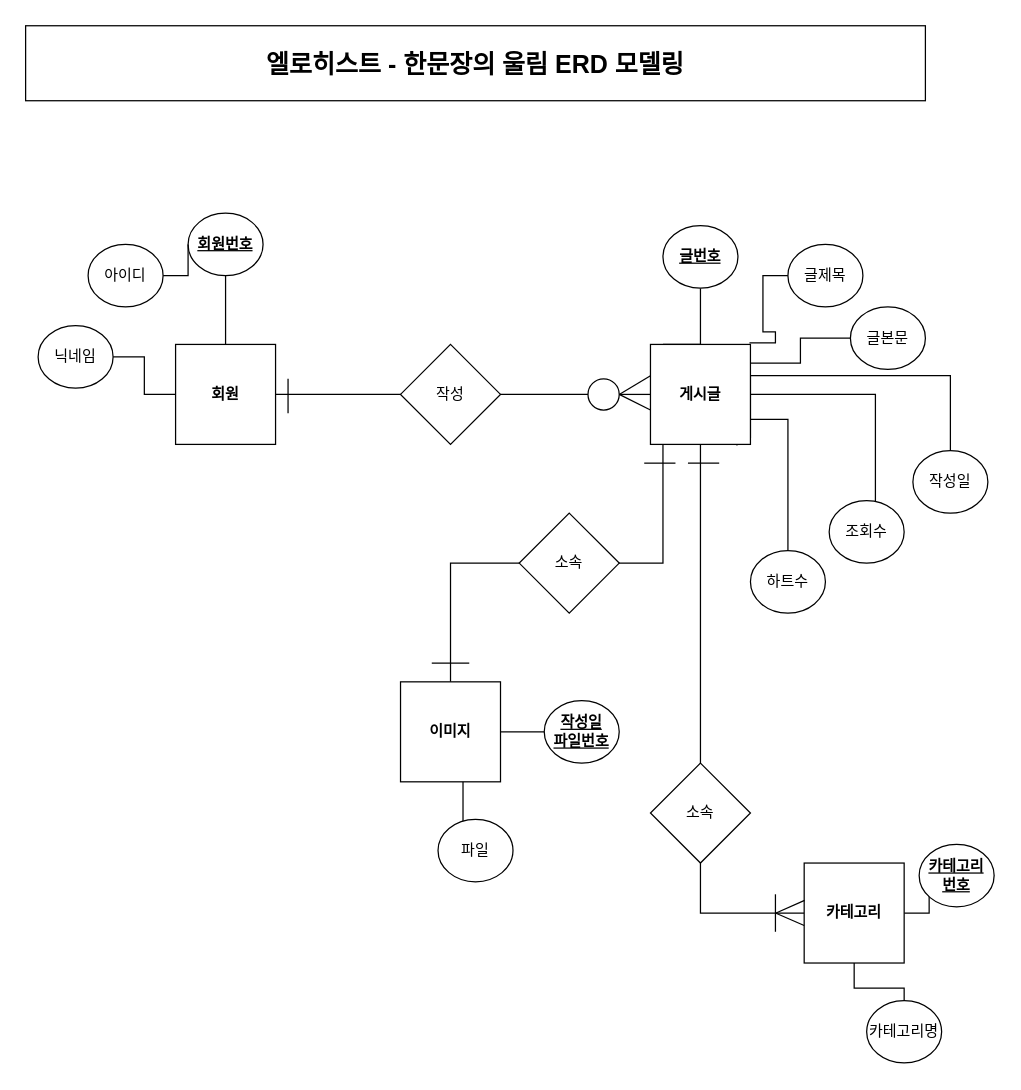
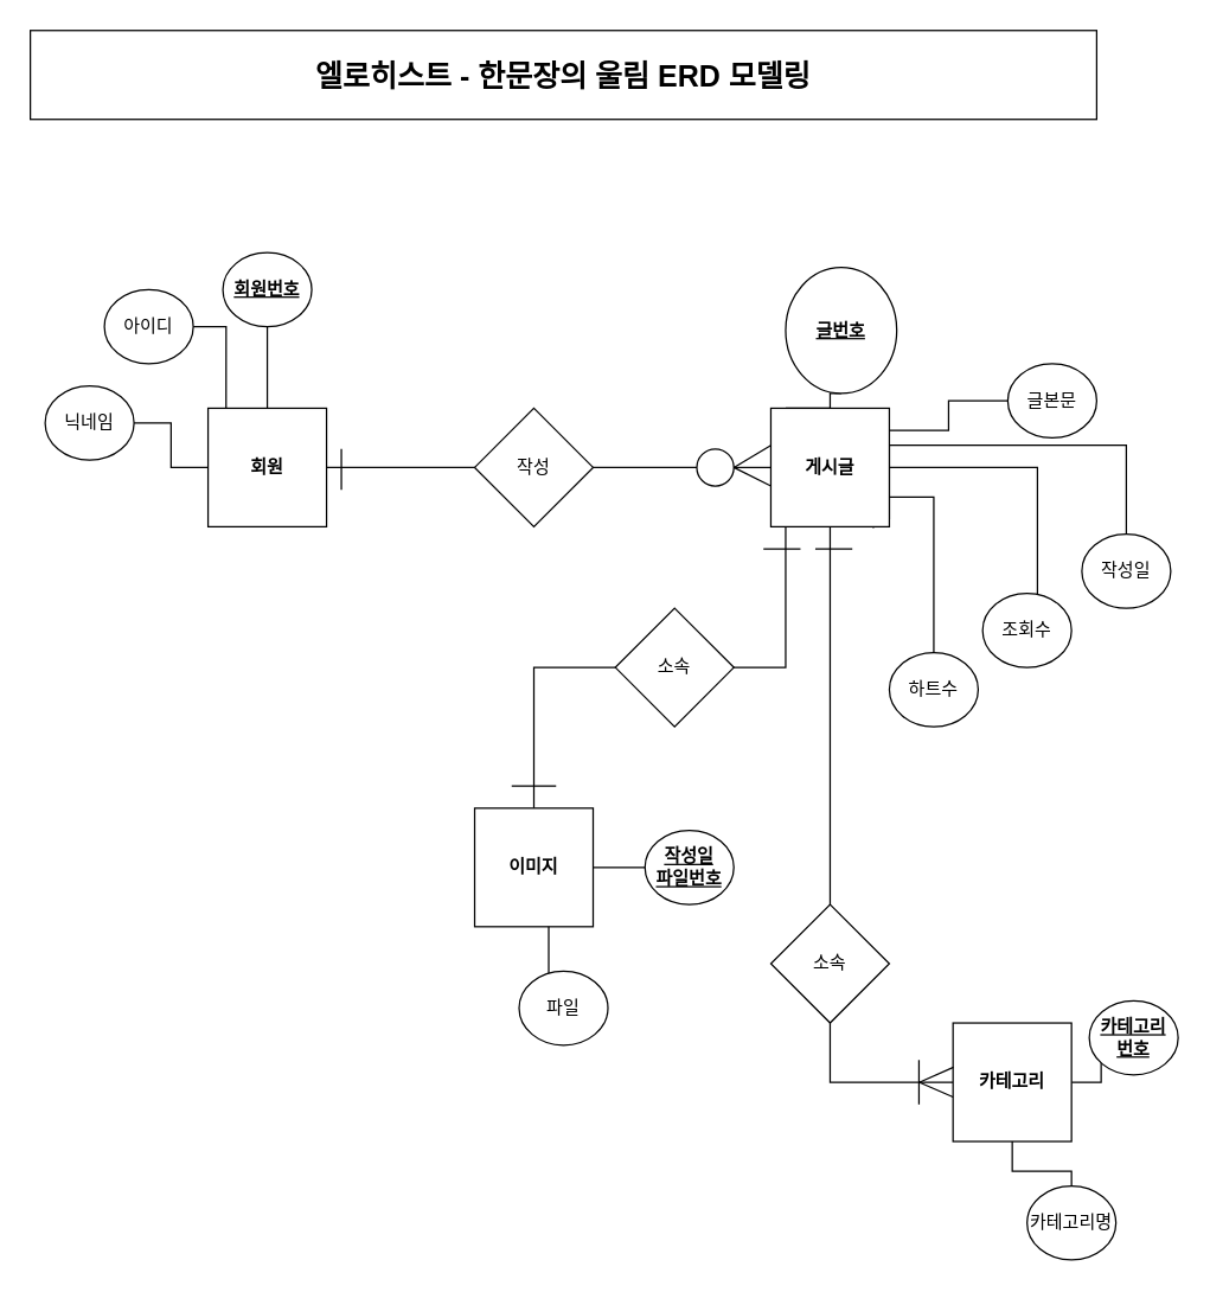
  <mxCell id="0" />
  <mxCell id="1" parent="0" />
  <mxCell id="2" value="&lt;span style=&quot;font-size: 20px&quot;&gt;&lt;b&gt;엘로히스트 - 한문장의 울림 ERD 모델링&lt;/b&gt;&lt;/span&gt;" style="rounded=0;whiteSpace=wrap;html=1;" parent="1" vertex="1"><mxGeometry x="20" y="20" width="720" height="60" as="geometry" /></mxCell>
  <mxCell id="3" value="&lt;b&gt;회원&lt;/b&gt;" style="whiteSpace=wrap;html=1;aspect=fixed;" parent="1" vertex="1"><mxGeometry x="140" y="275" width="80" height="80" as="geometry" /></mxCell>
  <mxCell id="4" style="edgeStyle=orthogonalEdgeStyle;rounded=0;orthogonalLoop=1;jettySize=auto;html=1;entryX=0.5;entryY=0;entryDx=0;entryDy=0;endArrow=none;endFill=0;" parent="1" source="5" target="3" edge="1"><mxGeometry relative="1" as="geometry" /></mxCell>
  <mxCell id="5" value="&lt;u&gt;&lt;b&gt;회원번호&lt;/b&gt;&lt;/u&gt;" style="ellipse;whiteSpace=wrap;html=1;" parent="1" vertex="1"><mxGeometry x="150" y="170" width="60" height="50" as="geometry" /></mxCell>
- <mxCell id="6" style="edgeStyle=orthogonalEdgeStyle;rounded=0;orthogonalLoop=1;jettySize=auto;html=1;endArrow=none;endFill=0;" parent="1" source="7" target="5" edge="1"><mxGeometry relative="1" as="geometry" /></mxCell>
+ <mxCell id="6" style="edgeStyle=orthogonalEdgeStyle;rounded=0;orthogonalLoop=1;jettySize=auto;html=1;entryX=0.152;entryY=-0.002;entryDx=0;entryDy=0;entryPerimeter=0;endArrow=none;endFill=0;" parent="1" source="7" target="3" edge="1"><mxGeometry relative="1" as="geometry" /></mxCell>
  <mxCell id="7" value="아이디" style="ellipse;whiteSpace=wrap;html=1;" parent="1" vertex="1"><mxGeometry x="70" y="195" width="60" height="50" as="geometry" /></mxCell>
  <mxCell id="8" value="" style="edgeStyle=orthogonalEdgeStyle;rounded=0;orthogonalLoop=1;jettySize=auto;html=1;endArrow=none;endFill=0;" parent="1" source="9" target="41" edge="1"><mxGeometry relative="1" as="geometry"><Array as="points"><mxPoint x="640" y="270" /><mxPoint x="640" y="290" /></Array></mxGeometry></mxCell>
  <mxCell id="9" value="글본문" style="ellipse;whiteSpace=wrap;html=1;" parent="1" vertex="1"><mxGeometry x="680" y="245" width="60" height="50" as="geometry" /></mxCell>
  <mxCell id="10" value="" style="edgeStyle=orthogonalEdgeStyle;rounded=0;orthogonalLoop=1;jettySize=auto;html=1;endArrow=none;endFill=0;" parent="1" source="11" edge="1"><mxGeometry relative="1" as="geometry"><mxPoint x="600" y="350" as="targetPoint" /><Array as="points"><mxPoint x="760" y="300" /><mxPoint x="600" y="300" /></Array></mxGeometry></mxCell>
  <mxCell id="11" value="작성일" style="ellipse;whiteSpace=wrap;html=1;" parent="1" vertex="1"><mxGeometry x="730" y="360" width="60" height="50" as="geometry" /></mxCell>
  <mxCell id="12" value="" style="edgeStyle=orthogonalEdgeStyle;rounded=0;orthogonalLoop=1;jettySize=auto;html=1;endArrow=none;endFill=0;exitX=0.25;exitY=1;exitDx=0;exitDy=0;entryX=0.5;entryY=0;entryDx=0;entryDy=0;" parent="1" source="41" target="30" edge="1"><mxGeometry relative="1" as="geometry"><mxPoint x="495" y="460" as="targetPoint" /><Array as="points"><mxPoint x="530" y="355" /><mxPoint x="530" y="450" /><mxPoint x="360" y="450" /></Array></mxGeometry></mxCell>
  <mxCell id="13" value="" style="edgeStyle=orthogonalEdgeStyle;rounded=0;orthogonalLoop=1;jettySize=auto;html=1;endArrow=none;endFill=0;entryX=1;entryY=0.75;entryDx=0;entryDy=0;" parent="1" source="14" target="41" edge="1"><mxGeometry relative="1" as="geometry"><mxPoint x="630" y="360" as="targetPoint" /></mxGeometry></mxCell>
  <mxCell id="14" value="하트수" style="ellipse;whiteSpace=wrap;html=1;" parent="1" vertex="1"><mxGeometry x="600" y="440" width="60" height="50" as="geometry" /></mxCell>
  <mxCell id="15" style="edgeStyle=orthogonalEdgeStyle;rounded=0;orthogonalLoop=1;jettySize=auto;html=1;endArrow=none;endFill=0;entryX=0.865;entryY=1.01;entryDx=0;entryDy=0;entryPerimeter=0;" parent="1" source="16" target="41" edge="1"><mxGeometry relative="1" as="geometry"><mxPoint x="580" y="360" as="targetPoint" /><Array as="points"><mxPoint x="700" y="315" /><mxPoint x="589" y="315" /></Array></mxGeometry></mxCell>
  <mxCell id="16" value="조회수" style="ellipse;whiteSpace=wrap;html=1;" parent="1" vertex="1"><mxGeometry x="663" y="400" width="60" height="50" as="geometry" /></mxCell>
  <mxCell id="17" style="edgeStyle=orthogonalEdgeStyle;rounded=0;orthogonalLoop=1;jettySize=auto;html=1;exitX=1;exitY=0.5;exitDx=0;exitDy=0;entryX=0;entryY=0.5;entryDx=0;entryDy=0;endArrow=none;endFill=0;" parent="1" source="18" target="3" edge="1"><mxGeometry relative="1" as="geometry" /></mxCell>
  <mxCell id="18" value="닉네임" style="ellipse;whiteSpace=wrap;html=1;" parent="1" vertex="1"><mxGeometry x="30" y="260" width="60" height="50" as="geometry" /></mxCell>
- <mxCell id="19" value="" style="edgeStyle=orthogonalEdgeStyle;rounded=0;orthogonalLoop=1;jettySize=auto;html=1;endArrow=none;endFill=0;entryX=0.99;entryY=-0.015;entryDx=0;entryDy=0;entryPerimeter=0;" parent="1" source="20" target="41" edge="1"><mxGeometry relative="1" as="geometry"><mxPoint x="660" y="325" as="targetPoint" /></mxGeometry></mxCell>
- <mxCell id="20" value="글제목" style="ellipse;whiteSpace=wrap;html=1;" parent="1" vertex="1"><mxGeometry x="630" y="195" width="60" height="50" as="geometry" /></mxCell>
  <mxCell id="21" value="" style="endArrow=none;html=1;entryX=0;entryY=0.5;entryDx=0;entryDy=0;" parent="1" source="22" target="41" edge="1"><mxGeometry width="50" height="50" relative="1" as="geometry"><mxPoint x="220" y="315" as="sourcePoint" /><mxPoint x="270" y="265" as="targetPoint" /></mxGeometry></mxCell>
  <mxCell id="22" value="" style="ellipse;whiteSpace=wrap;html=1;aspect=fixed;" parent="1" vertex="1"><mxGeometry x="470" y="302.5" width="25" height="25" as="geometry" /></mxCell>
  <mxCell id="23" value="" style="endArrow=none;html=1;entryX=0;entryY=0.5;entryDx=0;entryDy=0;" parent="1" target="22" edge="1"><mxGeometry width="50" height="50" relative="1" as="geometry"><mxPoint x="220" y="315" as="sourcePoint" /><mxPoint x="520" y="315" as="targetPoint" /></mxGeometry></mxCell>
  <mxCell id="24" value="작성" style="rhombus;whiteSpace=wrap;html=1;" parent="1" vertex="1"><mxGeometry x="320" y="275" width="80" height="80" as="geometry" /></mxCell>
  <mxCell id="25" value="" style="endArrow=none;html=1;exitX=1;exitY=0.5;exitDx=0;exitDy=0;" parent="1" source="22" edge="1"><mxGeometry width="50" height="50" relative="1" as="geometry"><mxPoint x="480" y="340" as="sourcePoint" /><mxPoint x="520" y="300" as="targetPoint" /></mxGeometry></mxCell>
  <mxCell id="26" value="" style="endArrow=none;html=1;exitX=1;exitY=0.5;exitDx=0;exitDy=0;" parent="1" source="22" edge="1"><mxGeometry width="50" height="50" relative="1" as="geometry"><mxPoint x="470" y="377.5" as="sourcePoint" /><mxPoint x="520" y="327.5" as="targetPoint" /></mxGeometry></mxCell>
  <mxCell id="27" value="" style="endArrow=none;html=1;" parent="1" edge="1"><mxGeometry width="50" height="50" relative="1" as="geometry"><mxPoint x="230" y="330" as="sourcePoint" /><mxPoint x="230" y="302.5" as="targetPoint" /></mxGeometry></mxCell>
  <mxCell id="28" value="" style="edgeStyle=orthogonalEdgeStyle;rounded=0;orthogonalLoop=1;jettySize=auto;html=1;endArrow=none;endFill=0;" parent="1" source="30" edge="1"><mxGeometry relative="1" as="geometry"><mxPoint x="480" y="585" as="targetPoint" /></mxGeometry></mxCell>
  <mxCell id="29" style="edgeStyle=orthogonalEdgeStyle;rounded=0;orthogonalLoop=1;jettySize=auto;html=1;exitX=1;exitY=0.75;exitDx=0;exitDy=0;entryX=0;entryY=0.5;entryDx=0;entryDy=0;endArrow=none;endFill=0;" parent="1" source="30" target="32" edge="1"><mxGeometry relative="1" as="geometry"><Array as="points"><mxPoint x="370" y="605" /><mxPoint x="370" y="680" /></Array></mxGeometry></mxCell>
  <mxCell id="30" value="&lt;b&gt;이미지&lt;/b&gt;" style="whiteSpace=wrap;html=1;aspect=fixed;" parent="1" vertex="1"><mxGeometry x="320" y="545" width="80" height="80" as="geometry" /></mxCell>
  <mxCell id="31" value="&lt;b&gt;&lt;u&gt;작성일&lt;br&gt;파일번호&lt;/u&gt;&lt;/b&gt;" style="ellipse;whiteSpace=wrap;html=1;" parent="1" vertex="1"><mxGeometry x="435" y="560" width="60" height="50" as="geometry" /></mxCell>
  <mxCell id="32" value="파일" style="ellipse;whiteSpace=wrap;html=1;" parent="1" vertex="1"><mxGeometry x="350" y="655" width="60" height="50" as="geometry" /></mxCell>
  <mxCell id="33" value="소속" style="rhombus;whiteSpace=wrap;html=1;" parent="1" vertex="1"><mxGeometry x="415" y="410" width="80" height="80" as="geometry" /></mxCell>
  <mxCell id="34" style="edgeStyle=orthogonalEdgeStyle;rounded=0;orthogonalLoop=1;jettySize=auto;html=1;endArrow=none;endFill=0;" parent="1" source="36" target="39" edge="1"><mxGeometry relative="1" as="geometry"><mxPoint x="613" y="770" as="targetPoint" /></mxGeometry></mxCell>
  <mxCell id="35" value="" style="edgeStyle=orthogonalEdgeStyle;rounded=0;orthogonalLoop=1;jettySize=auto;html=1;endArrow=none;endFill=0;" parent="1" source="36" target="41" edge="1"><mxGeometry relative="1" as="geometry"><mxPoint x="700" y="610" as="targetPoint" /></mxGeometry></mxCell>
  <mxCell id="36" value="&lt;b&gt;카테고리&lt;/b&gt;" style="whiteSpace=wrap;html=1;aspect=fixed;" parent="1" vertex="1"><mxGeometry x="643" y="690" width="80" height="80" as="geometry" /></mxCell>
  <mxCell id="37" value="소속" style="rhombus;whiteSpace=wrap;html=1;" parent="1" vertex="1"><mxGeometry x="520" y="610" width="80" height="80" as="geometry" /></mxCell>
  <mxCell id="38" value="" style="edgeStyle=orthogonalEdgeStyle;rounded=0;orthogonalLoop=1;jettySize=auto;html=1;endArrow=none;endFill=0;exitX=0.5;exitY=1;exitDx=0;exitDy=0;" parent="1" source="36" target="40" edge="1"><mxGeometry relative="1" as="geometry" /></mxCell>
  <mxCell id="39" value="&lt;b&gt;&lt;u&gt;카테고리&lt;br&gt;번호&lt;br&gt;&lt;/u&gt;&lt;/b&gt;" style="ellipse;whiteSpace=wrap;html=1;" parent="1" vertex="1"><mxGeometry x="735" y="675" width="60" height="50" as="geometry" /></mxCell>
  <mxCell id="40" value="카테고리명" style="ellipse;whiteSpace=wrap;html=1;" parent="1" vertex="1"><mxGeometry x="693" y="800" width="60" height="50" as="geometry" /></mxCell>
  <mxCell id="41" value="&lt;b&gt;게시글&lt;/b&gt;" style="whiteSpace=wrap;html=1;aspect=fixed;" parent="1" vertex="1"><mxGeometry x="520" y="275" width="80" height="80" as="geometry" /></mxCell>
  <mxCell id="42" value="" style="endArrow=none;html=1;entryX=0.004;entryY=0.373;entryDx=0;entryDy=0;entryPerimeter=0;" parent="1" target="36" edge="1"><mxGeometry width="50" height="50" relative="1" as="geometry"><mxPoint x="620.5" y="730" as="sourcePoint" /><mxPoint x="643" y="710" as="targetPoint" /></mxGeometry></mxCell>
  <mxCell id="43" value="" style="endArrow=none;html=1;" parent="1" edge="1"><mxGeometry width="50" height="50" relative="1" as="geometry"><mxPoint x="620" y="730" as="sourcePoint" /><mxPoint x="643" y="740" as="targetPoint" /></mxGeometry></mxCell>
  <mxCell id="44" style="edgeStyle=orthogonalEdgeStyle;rounded=0;orthogonalLoop=1;jettySize=auto;html=1;entryX=0.5;entryY=0;entryDx=0;entryDy=0;endArrow=none;endFill=0;exitX=0.5;exitY=1;exitDx=0;exitDy=0;" parent="1" source="45" edge="1"><mxGeometry relative="1" as="geometry"><mxPoint x="530" y="220" as="sourcePoint" /><mxPoint x="530" y="275" as="targetPoint" /><Array as="points"><mxPoint x="560" y="275" /></Array></mxGeometry></mxCell>
- <mxCell id="45" value="&lt;b&gt;&lt;u&gt;글번호&lt;/u&gt;&lt;/b&gt;" style="ellipse;whiteSpace=wrap;html=1;" parent="1" vertex="1"><mxGeometry x="530" y="180" width="60" height="50" as="geometry" /></mxCell>
+ <mxCell id="45" value="&lt;b&gt;&lt;u&gt;글번호&lt;/u&gt;&lt;/b&gt;" style="ellipse;whiteSpace=wrap;html=1;" parent="1" vertex="1"><mxGeometry x="530" y="180" width="75" height="85" as="geometry" /></mxCell>
  <mxCell id="46" value="" style="endArrow=none;html=1;" parent="1" edge="1"><mxGeometry width="50" height="50" relative="1" as="geometry"><mxPoint x="620" y="745" as="sourcePoint" /><mxPoint x="620" y="715" as="targetPoint" /></mxGeometry></mxCell>
  <mxCell id="47" value="" style="endArrow=none;html=1;" parent="1" edge="1"><mxGeometry width="50" height="50" relative="1" as="geometry"><mxPoint x="575" y="370" as="sourcePoint" /><mxPoint x="550" y="370" as="targetPoint" /></mxGeometry></mxCell>
  <mxCell id="48" value="" style="endArrow=none;html=1;" parent="1" edge="1"><mxGeometry width="50" height="50" relative="1" as="geometry"><mxPoint x="375" y="530" as="sourcePoint" /><mxPoint x="345" y="530" as="targetPoint" /></mxGeometry></mxCell>
  <mxCell id="49" value="" style="endArrow=none;html=1;" parent="1" edge="1"><mxGeometry width="50" height="50" relative="1" as="geometry"><mxPoint x="540" y="370" as="sourcePoint" /><mxPoint x="515" y="370" as="targetPoint" /></mxGeometry></mxCell>
